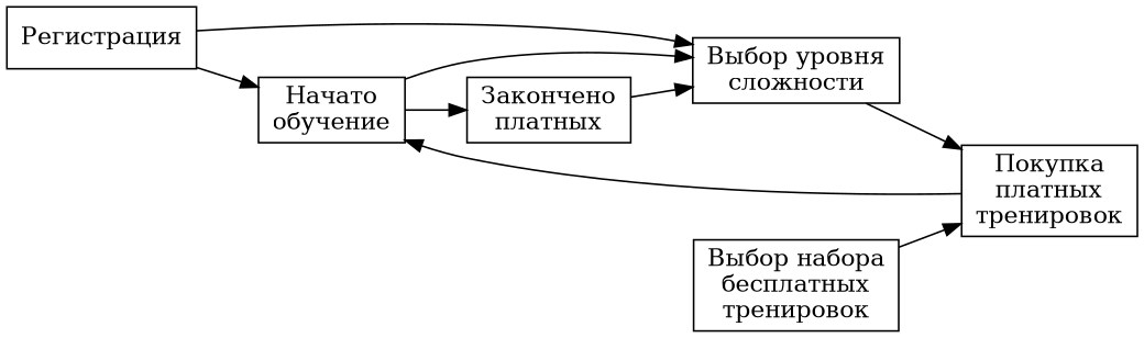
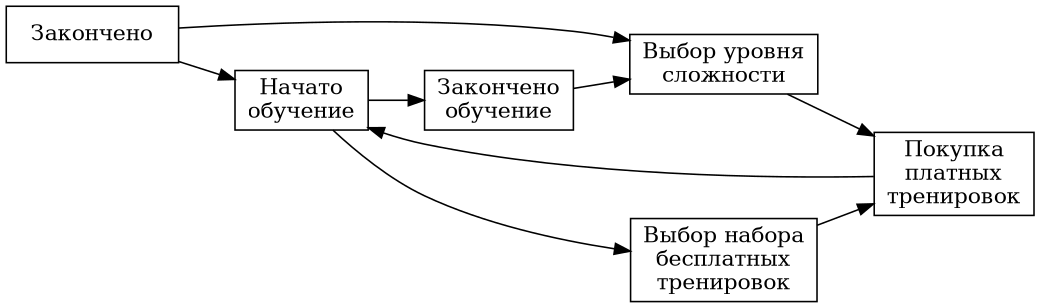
  digraph {
    rankdir=LR
    node [shape=box]
-   n1 [label="Регистрация"]
+   n1 [label="Закончено"]
    n2 [label="Начато\nобучение"]
    n3 [label="Выбор уровня\nсложности"]
-   n4 [label="Закончено\nплатных"]
+   n4 [label="Закончено\nобучение"]
    n5 [label="Покупка\nплатных\nтренировок"]
    n6 [label="Выбор набора\nбесплатных\nтренировок"]
    n1 -> n2
    n1 -> n3
-   n2 -> n3
+   n2 -> n6
    n2 -> n4
    n3 -> n5
    n4 -> n3
    n5 -> n2
    n6 -> n5
  }
